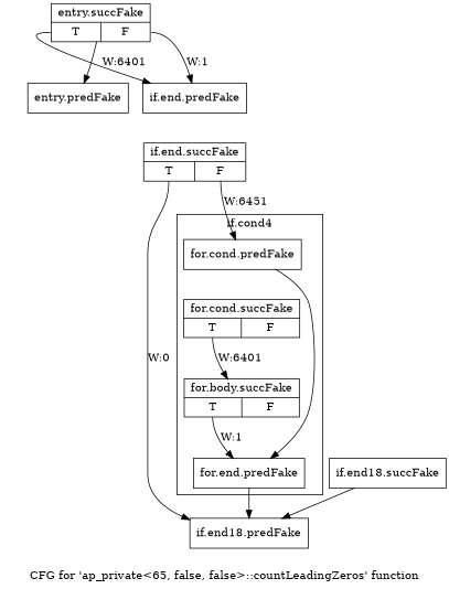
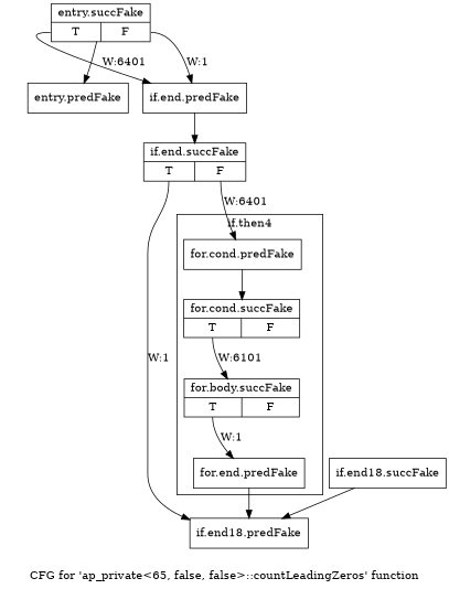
  digraph {
    label="CFG for 'ap_private\<65, false, false\>::countLeadingZeros' function"
    node [filename="/tools/Xilinx/Vitis_HLS/2022.1/include/etc/ap_private.h" linenumber=5726 shape=record]
    edge [execusionnum=6400 filename="/tools/Xilinx/Vitis_HLS/2022.1/include/etc/ap_private.h"]
    n1 [label="{for.cond.predFake}"]
    n2 [label="{for.cond.succFake|{<s0>T|<s1>F}}"]
    n3 [label="{for.end.predFake}" linenumber=5734]
    n4 [label="{for.body.succFake|{<s0>T|<s1>F}}" linenumber=5727]
    n5 [label="{if.end18.predFake}" linenumber=5735]
    n6 [label="{entry.predFake}" filename="" linenumber=""]
    n7 [label="{entry.succFake|{<s0>T|<s1>F}}" linenumber=5724]
    n8 [label="{if.end.predFake}" linenumber=5725]
    n9 [label="{if.end.succFake|{<s0>T|<s1>F}}" linenumber=5725]
    n10 [label="{if.end18.succFake}" linenumber=5735]
    subgraph cluster_1 {
      invocationtime=6401
-     label="if.cond4"
+     label="if.then4"
      tripcount=0
      n1
      n2
      n3
      n4
    }
-   n1 -> n3 [execusionnum=9600]
-   n2 -> n4 [label="W:6401" tailport=s0]
+   n1 -> n2 [execusionnum=9600]
+   n2 -> n4 [label="W:6101" tailport=s0]
    n3 -> n5
    n4 -> n3 [execusionnum=3200 label="W:1" tailport=s0]
    n7 -> n6
    n7 -> n8 [label="W:6401" tailport=s0]
    n7 -> n8 [label="W:1" tailport=s1 execusionnum="" filename=""]
-   n9 -> n1 [label="W:6451" tailport=s1]
-   n9 -> n5 [label="W:0" tailport=s0 execusionnum="" filename=""]
+   n8 -> n9
+   n9 -> n1 [label="W:6401" tailport=s1]
+   n9 -> n5 [label="W:1" tailport=s0 execusionnum="" filename=""]
    n10 -> n5 [execusionnum=0]
  }
